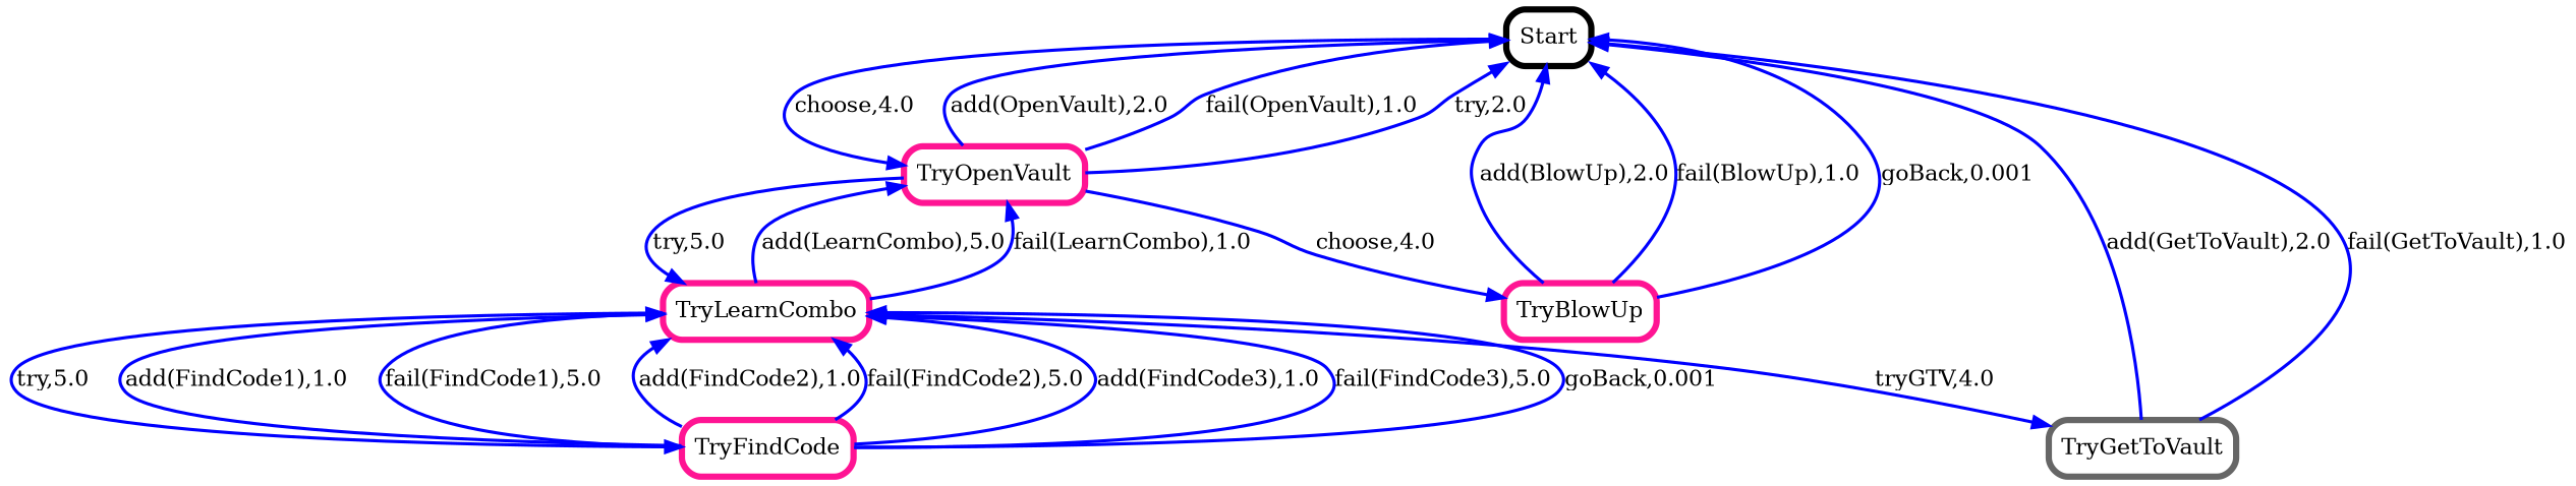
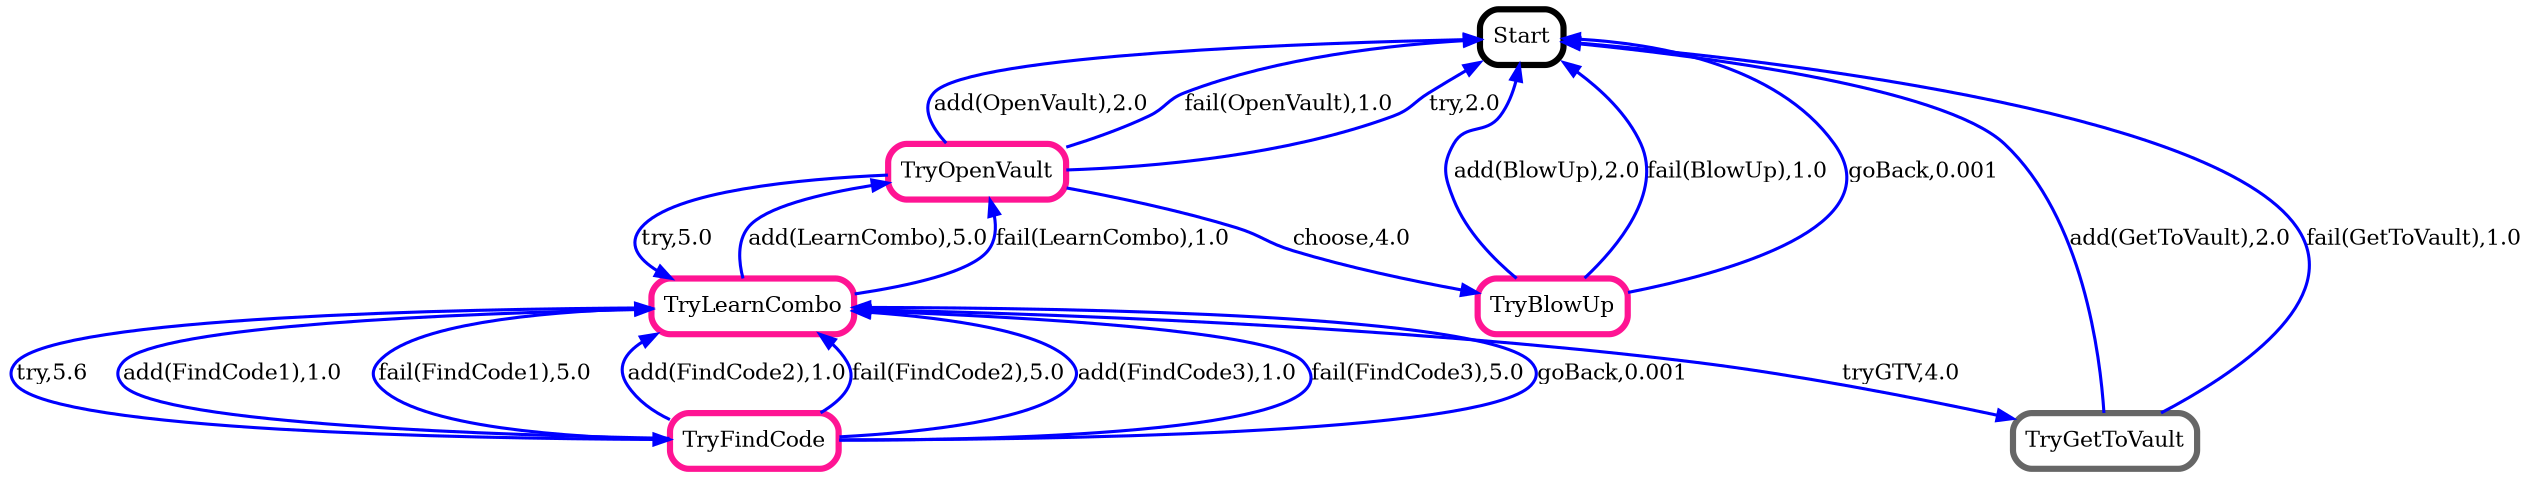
  digraph {
    node [color=deeppink penwidth=4.0 shape=box style=rounded]
    edge [color=blue penwidth=2.0]
    Start [color=black]
    TryOpenVault
    TryGetToVault [color=gray40]
    TryBlowUp
    TryLearnCombo
    TryFindCode
    subgraph sub_1 {
      Start
      TryOpenVault
      TryGetToVault
      TryBlowUp
      TryLearnCombo
      TryFindCode
    }
-   Start -> TryOpenVault [label="choose,4.0"]
    TryOpenVault -> Start [label="add(OpenVault),2.0"]
    TryOpenVault -> Start [label="fail(OpenVault),1.0"]
    TryOpenVault -> Start [label="try,2.0"]
    TryOpenVault -> TryBlowUp [label="choose,4.0"]
    TryOpenVault -> TryLearnCombo [label="try,5.0"]
    TryGetToVault -> Start [label="add(GetToVault),2.0"]
    TryGetToVault -> Start [label="fail(GetToVault),1.0"]
    TryBlowUp -> Start [label="add(BlowUp),2.0"]
    TryBlowUp -> Start [label="fail(BlowUp),1.0"]
    TryBlowUp -> Start [label="goBack,0.001"]
    TryLearnCombo -> TryOpenVault [label="add(LearnCombo),5.0"]
    TryLearnCombo -> TryOpenVault [label="fail(LearnCombo),1.0"]
    TryLearnCombo -> TryGetToVault [label="tryGTV,4.0"]
-   TryLearnCombo -> TryFindCode [label="try,5.0"]
+   TryLearnCombo -> TryFindCode [label="try,5.6"]
    TryFindCode -> TryLearnCombo [label="add(FindCode1),1.0"]
    TryFindCode -> TryLearnCombo [label="fail(FindCode1),5.0"]
    TryFindCode -> TryLearnCombo [label="add(FindCode2),1.0"]
    TryFindCode -> TryLearnCombo [label="fail(FindCode2),5.0"]
    TryFindCode -> TryLearnCombo [label="add(FindCode3),1.0"]
    TryFindCode -> TryLearnCombo [label="fail(FindCode3),5.0"]
    TryFindCode -> TryLearnCombo [label="goBack,0.001"]
  }
